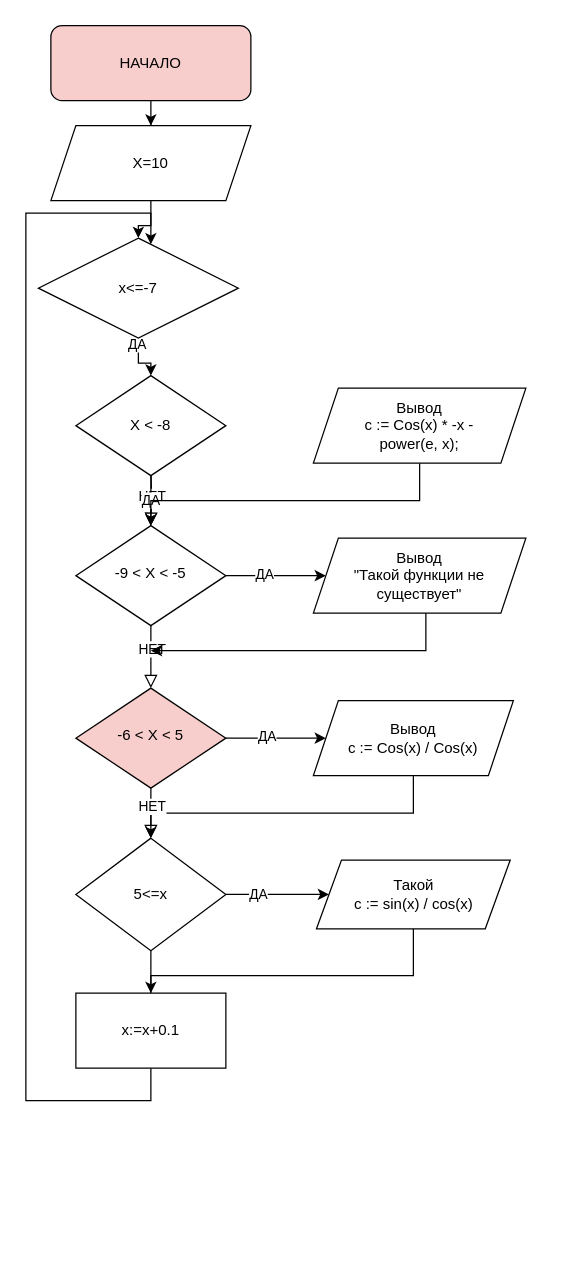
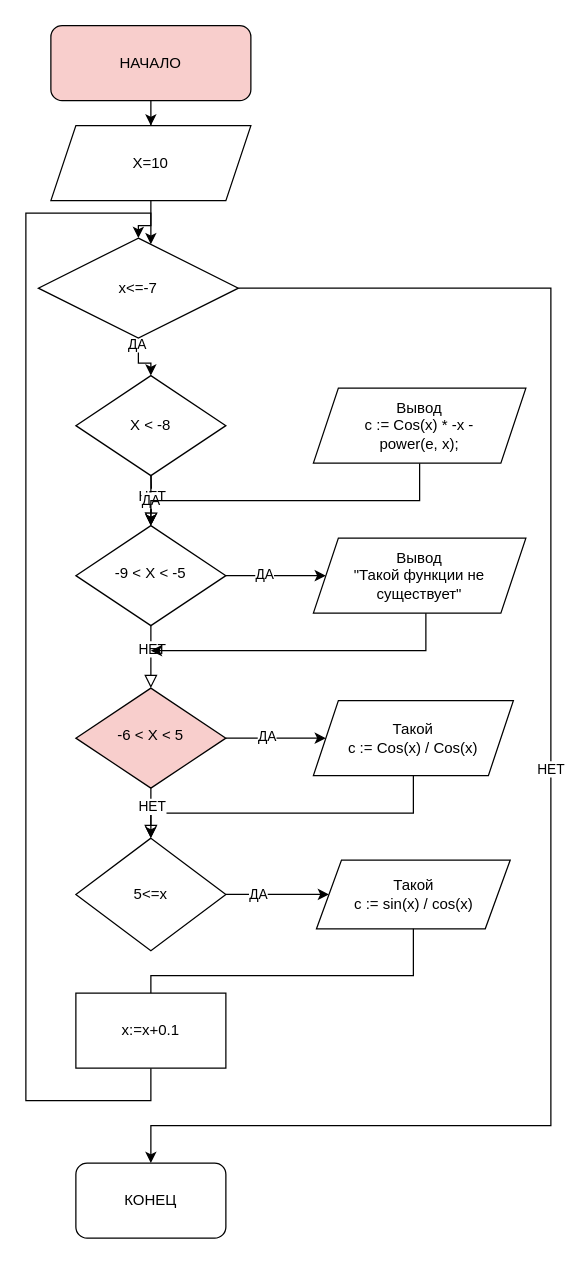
  <mxCell id="0" />
  <mxCell id="1" parent="0" />
  <mxCell id="2" value="" style="rounded=0;html=1;jettySize=auto;orthogonalLoop=1;fontSize=11;endArrow=block;endFill=0;endSize=8;strokeWidth=1;shadow=0;labelBackgroundColor=none;edgeStyle=orthogonalEdgeStyle;" parent="1" target="8" edge="1"><mxGeometry relative="1" as="geometry"><mxPoint x="120" y="370" as="sourcePoint" /></mxGeometry></mxCell>
  <mxCell id="3" value="НЕТ" style="edgeLabel;html=1;align=center;verticalAlign=middle;resizable=0;points=[];" parent="2" vertex="1" connectable="0"><mxGeometry x="0.058" relative="1" as="geometry"><mxPoint as="offset" /></mxGeometry></mxCell>
  <mxCell id="4" value="" style="rounded=0;html=1;jettySize=auto;orthogonalLoop=1;fontSize=11;endArrow=block;endFill=0;endSize=8;strokeWidth=1;shadow=0;labelBackgroundColor=none;edgeStyle=orthogonalEdgeStyle;" parent="1" source="8" target="12" edge="1"><mxGeometry y="20" relative="1" as="geometry"><mxPoint as="offset" /></mxGeometry></mxCell>
  <mxCell id="5" value="НЕТ" style="edgeLabel;html=1;align=center;verticalAlign=middle;resizable=0;points=[];" parent="4" vertex="1" connectable="0"><mxGeometry x="-0.29" relative="1" as="geometry"><mxPoint as="offset" /></mxGeometry></mxCell>
  <mxCell id="6" value="" style="edgeStyle=orthogonalEdgeStyle;rounded=0;orthogonalLoop=1;jettySize=auto;html=1;" edge="1" parent="1" source="8" target="37"><mxGeometry relative="1" as="geometry" /></mxCell>
  <mxCell id="7" value="ДА" style="edgeLabel;html=1;align=center;verticalAlign=middle;resizable=0;points=[];" vertex="1" connectable="0" parent="6"><mxGeometry x="-0.25" y="2" relative="1" as="geometry"><mxPoint as="offset" /></mxGeometry></mxCell>
  <mxCell id="8" value="-9 &amp;lt; Х &amp;lt; -5" style="rhombus;whiteSpace=wrap;html=1;shadow=0;fontFamily=Helvetica;fontSize=12;align=center;strokeWidth=1;spacing=6;spacingTop=-4;" parent="1" vertex="1"><mxGeometry x="60" y="420" width="120" height="80" as="geometry" /></mxCell>
  <mxCell id="9" style="edgeStyle=orthogonalEdgeStyle;rounded=0;orthogonalLoop=1;jettySize=auto;html=1;exitX=0.5;exitY=1;exitDx=0;exitDy=0;" edge="1" parent="1"><mxGeometry relative="1" as="geometry"><mxPoint x="120" y="520" as="targetPoint" /><mxPoint x="340" y="480" as="sourcePoint" /><Array as="points"><mxPoint x="340" y="520" /></Array></mxGeometry></mxCell>
  <mxCell id="10" value="" style="edgeStyle=orthogonalEdgeStyle;rounded=0;orthogonalLoop=1;jettySize=auto;html=1;" edge="1" parent="1" source="12" target="38"><mxGeometry relative="1" as="geometry" /></mxCell>
  <mxCell id="11" value="ДА" style="edgeLabel;html=1;align=center;verticalAlign=middle;resizable=0;points=[];" vertex="1" connectable="0" parent="10"><mxGeometry x="-0.188" y="2" relative="1" as="geometry"><mxPoint as="offset" /></mxGeometry></mxCell>
  <mxCell id="12" value="-6 &amp;lt; Х &amp;lt; 5" style="rhombus;whiteSpace=wrap;html=1;shadow=0;fontFamily=Helvetica;fontSize=12;align=center;strokeWidth=1;spacing=6;spacingTop=-4;fillColor=#f8cecc;" parent="1" vertex="1"><mxGeometry x="60" y="550" width="120" height="80" as="geometry" /></mxCell>
  <mxCell id="13" style="edgeStyle=orthogonalEdgeStyle;rounded=0;orthogonalLoop=1;jettySize=auto;html=1;exitX=0.5;exitY=1;exitDx=0;exitDy=0;entryX=0.5;entryY=0;entryDx=0;entryDy=0;" edge="1" parent="1"><mxGeometry relative="1" as="geometry"><mxPoint x="280" y="610" as="sourcePoint" /><mxPoint x="120" y="670" as="targetPoint" /><Array as="points"><mxPoint x="330" y="611" /><mxPoint x="330" y="650" /><mxPoint x="120" y="650" /></Array></mxGeometry></mxCell>
  <mxCell id="14" value="" style="rounded=0;html=1;jettySize=auto;orthogonalLoop=1;fontSize=11;endArrow=block;endFill=0;endSize=8;strokeWidth=1;shadow=0;labelBackgroundColor=none;edgeStyle=orthogonalEdgeStyle;" parent="1" source="12" edge="1"><mxGeometry x="0.333" y="20" relative="1" as="geometry"><mxPoint as="offset" /><mxPoint x="120" y="620" as="sourcePoint" /><mxPoint x="120" y="670" as="targetPoint" /></mxGeometry></mxCell>
  <mxCell id="15" value="НЕТ" style="edgeLabel;html=1;align=center;verticalAlign=middle;resizable=0;points=[];" parent="14" vertex="1" connectable="0"><mxGeometry x="-0.313" relative="1" as="geometry"><mxPoint as="offset" /></mxGeometry></mxCell>
- <mxCell id="16" style="edgeStyle=orthogonalEdgeStyle;rounded=0;orthogonalLoop=1;jettySize=auto;html=1;exitX=0.5;exitY=1;exitDx=0;exitDy=0;entryX=0.5;entryY=0;entryDx=0;entryDy=0;" edge="1" parent="1" source="19" target="36"><mxGeometry relative="1" as="geometry" /></mxCell>
  <mxCell id="17" value="" style="edgeStyle=orthogonalEdgeStyle;rounded=0;orthogonalLoop=1;jettySize=auto;html=1;" edge="1" parent="1" source="19" target="39"><mxGeometry relative="1" as="geometry" /></mxCell>
  <mxCell id="18" value="ДА" style="edgeLabel;html=1;align=center;verticalAlign=middle;resizable=0;points=[];" vertex="1" connectable="0" parent="17"><mxGeometry x="-0.394" y="1" relative="1" as="geometry"><mxPoint as="offset" /></mxGeometry></mxCell>
  <mxCell id="19" value="5&amp;lt;=x" style="rhombus;whiteSpace=wrap;html=1;" parent="1" vertex="1"><mxGeometry x="60" y="670" width="120" height="90" as="geometry" /></mxCell>
  <mxCell id="20" style="edgeStyle=orthogonalEdgeStyle;rounded=0;orthogonalLoop=1;jettySize=auto;html=1;entryX=1;entryY=0.75;entryDx=0;entryDy=0;" edge="1" parent="1" target="36"><mxGeometry relative="1" as="geometry"><mxPoint x="280" y="740" as="sourcePoint" /><Array as="points"><mxPoint x="330" y="740" /><mxPoint x="330" y="780" /><mxPoint x="120" y="780" /><mxPoint x="120" y="839" /></Array></mxGeometry></mxCell>
  <mxCell id="21" value="" style="edgeStyle=orthogonalEdgeStyle;rounded=0;orthogonalLoop=1;jettySize=auto;html=1;" parent="1" source="22" edge="1" target="27"><mxGeometry relative="1" as="geometry"><mxPoint x="120" y="200" as="targetPoint" /><Array as="points" /></mxGeometry></mxCell>
  <mxCell id="22" value="НАЧАЛО" style="rounded=1;whiteSpace=wrap;html=1;fillColor=#f8cecc;" parent="1" vertex="1"><mxGeometry x="40" y="20" width="160" height="60" as="geometry" /></mxCell>
+ <mxCell id="23" value="КОНЕЦ" style="rounded=1;whiteSpace=wrap;html=1;" parent="1" vertex="1"><mxGeometry x="60" y="930" width="120" height="60" as="geometry" /></mxCell>
  <mxCell id="24" value="ДА" style="edgeStyle=orthogonalEdgeStyle;rounded=0;orthogonalLoop=1;jettySize=auto;html=1;" edge="1" parent="1" source="25" target="8"><mxGeometry relative="1" as="geometry" /></mxCell>
  <mxCell id="25" value="Х &amp;lt; -8" style="rhombus;whiteSpace=wrap;html=1;" parent="1" vertex="1"><mxGeometry x="60" y="300" width="120" height="80" as="geometry" /></mxCell>
  <mxCell id="26" style="edgeStyle=orthogonalEdgeStyle;rounded=0;orthogonalLoop=1;jettySize=auto;html=1;" edge="1" parent="1" source="27" target="34"><mxGeometry relative="1" as="geometry" /></mxCell>
  <mxCell id="27" value="Х=10" style="shape=parallelogram;perimeter=parallelogramPerimeter;whiteSpace=wrap;html=1;fixedSize=1;" parent="1" vertex="1"><mxGeometry x="40" y="100" width="160" height="60" as="geometry" /></mxCell>
  <mxCell id="28" value="" style="shape=waypoint;sketch=0;size=6;pointerEvents=1;points=[];fillColor=default;resizable=0;rotatable=0;perimeter=centerPerimeter;snapToPoint=1;" parent="1" vertex="1"><mxGeometry x="150" y="814" width="20" height="20" as="geometry" /></mxCell>
  <mxCell id="29" style="edgeStyle=orthogonalEdgeStyle;rounded=0;orthogonalLoop=1;jettySize=auto;html=1;" edge="1" parent="1" source="30" target="8"><mxGeometry relative="1" as="geometry"><Array as="points"><mxPoint x="335" y="400" /><mxPoint x="120" y="400" /></Array></mxGeometry></mxCell>
  <mxCell id="30" value="Вывод&lt;br&gt;c := Cos(x) * -x -&lt;br/&gt;power(e, x);" style="shape=parallelogram;perimeter=parallelogramPerimeter;whiteSpace=wrap;html=1;fixedSize=1;" vertex="1" parent="1"><mxGeometry x="250" y="310" width="170" height="60" as="geometry" /></mxCell>
  <mxCell id="31" style="edgeStyle=orthogonalEdgeStyle;rounded=0;orthogonalLoop=1;jettySize=auto;html=1;entryX=0.5;entryY=0;entryDx=0;entryDy=0;" edge="1" parent="1" source="34" target="25"><mxGeometry relative="1" as="geometry" /></mxCell>
  <mxCell id="32" value="ДА" style="edgeLabel;html=1;align=center;verticalAlign=middle;resizable=0;points=[];" vertex="1" connectable="0" parent="31"><mxGeometry x="-0.78" y="-2" relative="1" as="geometry"><mxPoint as="offset" /></mxGeometry></mxCell>
+ <mxCell id="33" value="НЕТ" style="edgeStyle=orthogonalEdgeStyle;rounded=0;orthogonalLoop=1;jettySize=auto;html=1;entryX=0.5;entryY=0;entryDx=0;entryDy=0;" edge="1" parent="1" source="34" target="23"><mxGeometry relative="1" as="geometry"><mxPoint x="180" y="955" as="targetPoint" /><Array as="points"><mxPoint x="440" y="230" /><mxPoint x="440" y="900" /><mxPoint x="120" y="900" /></Array></mxGeometry></mxCell>
  <mxCell id="34" value="x&amp;lt;=-7" style="rhombus;whiteSpace=wrap;html=1;" vertex="1" parent="1"><mxGeometry x="30" y="190" width="160" height="80" as="geometry" /></mxCell>
  <mxCell id="35" style="edgeStyle=orthogonalEdgeStyle;rounded=0;orthogonalLoop=1;jettySize=auto;html=1;" edge="1" parent="1" source="36" target="34"><mxGeometry relative="1" as="geometry"><Array as="points"><mxPoint x="120" y="880" /><mxPoint x="20" y="880" /><mxPoint x="20" y="170" /><mxPoint x="120" y="170" /></Array></mxGeometry></mxCell>
  <mxCell id="36" value="x:=x+0.1" style="rounded=0;whiteSpace=wrap;html=1;" vertex="1" parent="1"><mxGeometry x="60" y="794" width="120" height="60" as="geometry" /></mxCell>
  <mxCell id="37" value="Вывод&lt;br&gt;&quot;Такой функции не&lt;br&gt;существует&quot;" style="shape=parallelogram;perimeter=parallelogramPerimeter;whiteSpace=wrap;html=1;fixedSize=1;" vertex="1" parent="1"><mxGeometry x="250" y="430" width="170" height="60" as="geometry" /></mxCell>
- <mxCell id="38" value="Вывод&lt;br&gt;c := Cos(x) / Cos(x)" style="shape=parallelogram;perimeter=parallelogramPerimeter;whiteSpace=wrap;html=1;fixedSize=1;" vertex="1" parent="1"><mxGeometry x="250" y="560" width="160" height="60" as="geometry" /></mxCell>
+ <mxCell id="38" value="Такой&lt;br&gt;c := Cos(x) / Cos(x)" style="shape=parallelogram;perimeter=parallelogramPerimeter;whiteSpace=wrap;html=1;fixedSize=1;" vertex="1" parent="1"><mxGeometry x="250" y="560" width="160" height="60" as="geometry" /></mxCell>
  <mxCell id="39" value="Такой&lt;br&gt;c := sin(x) / cos(x)" style="shape=parallelogram;perimeter=parallelogramPerimeter;whiteSpace=wrap;html=1;fixedSize=1;" vertex="1" parent="1"><mxGeometry x="252.5" y="687.5" width="155" height="55" as="geometry" /></mxCell>
